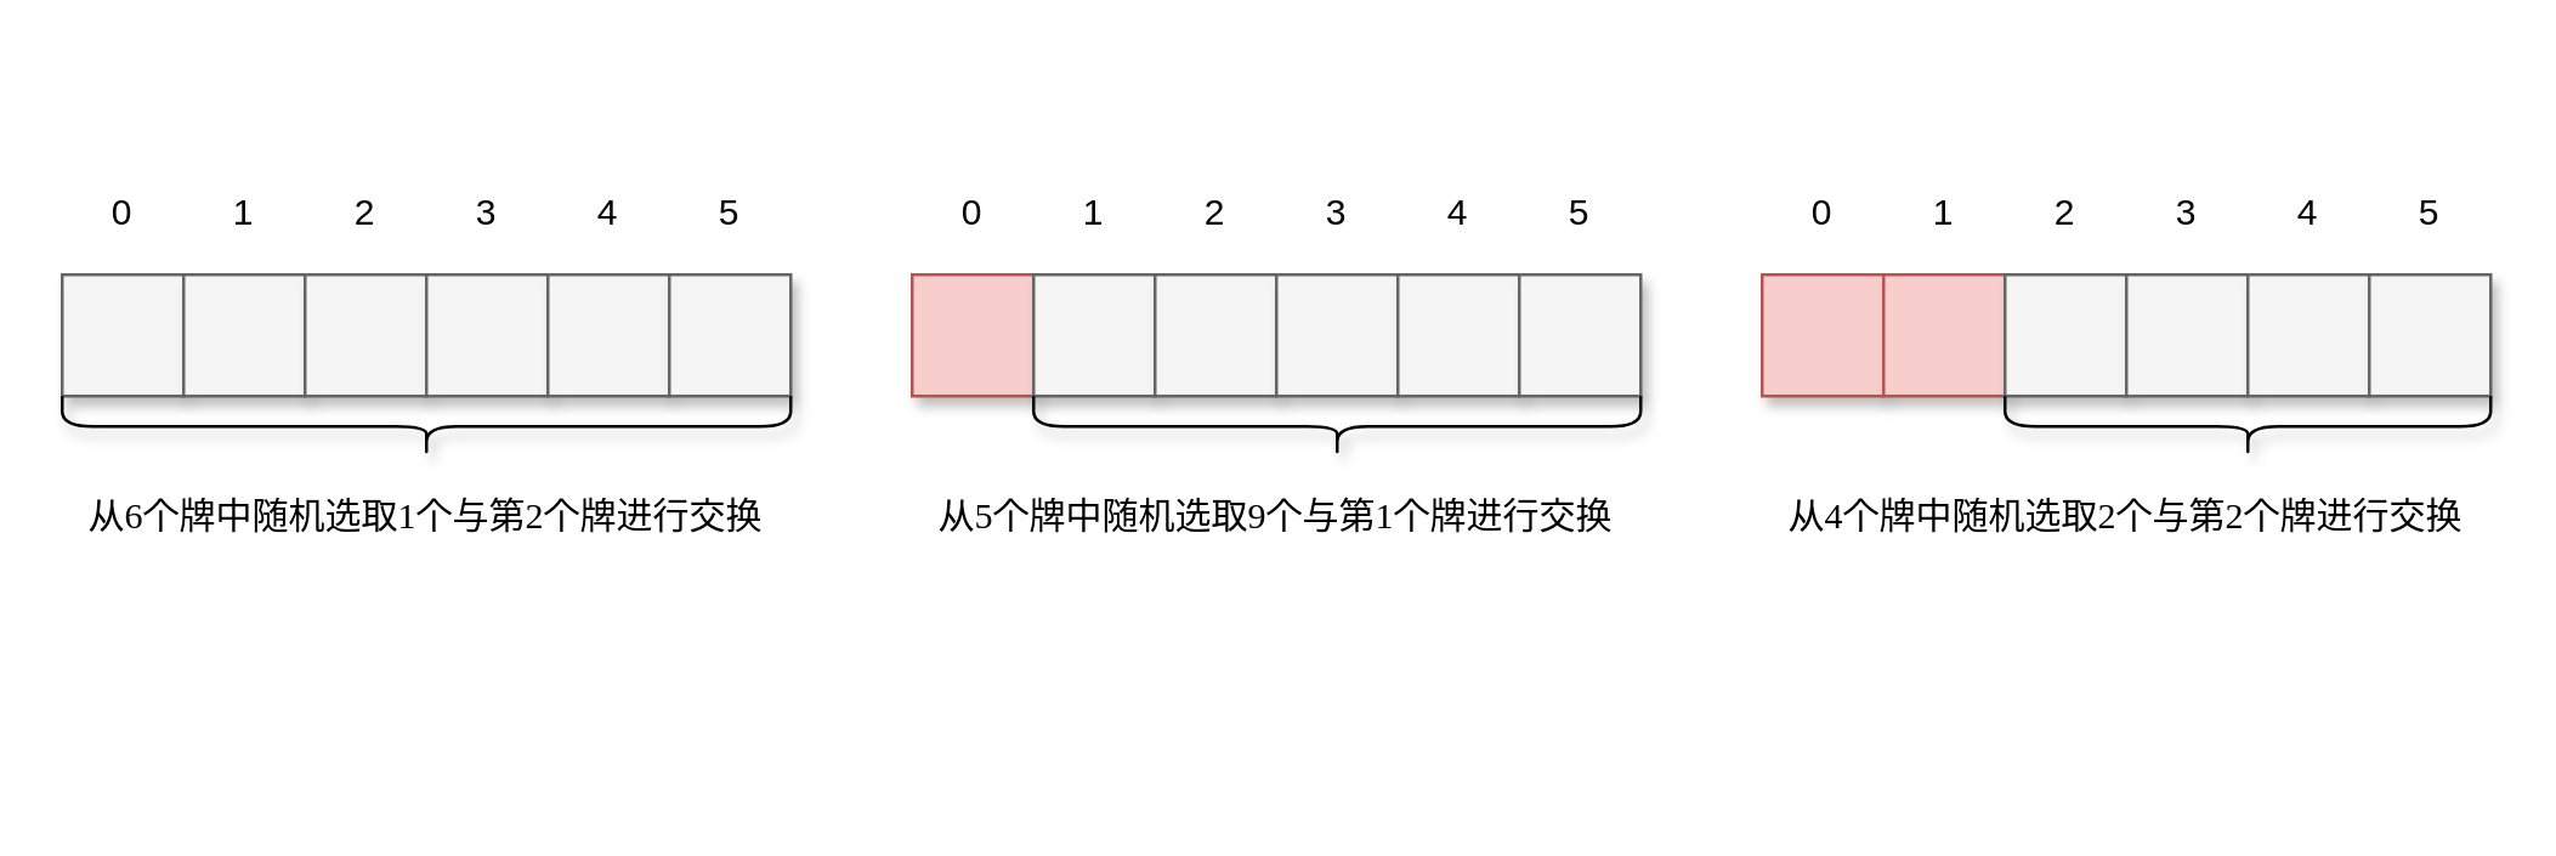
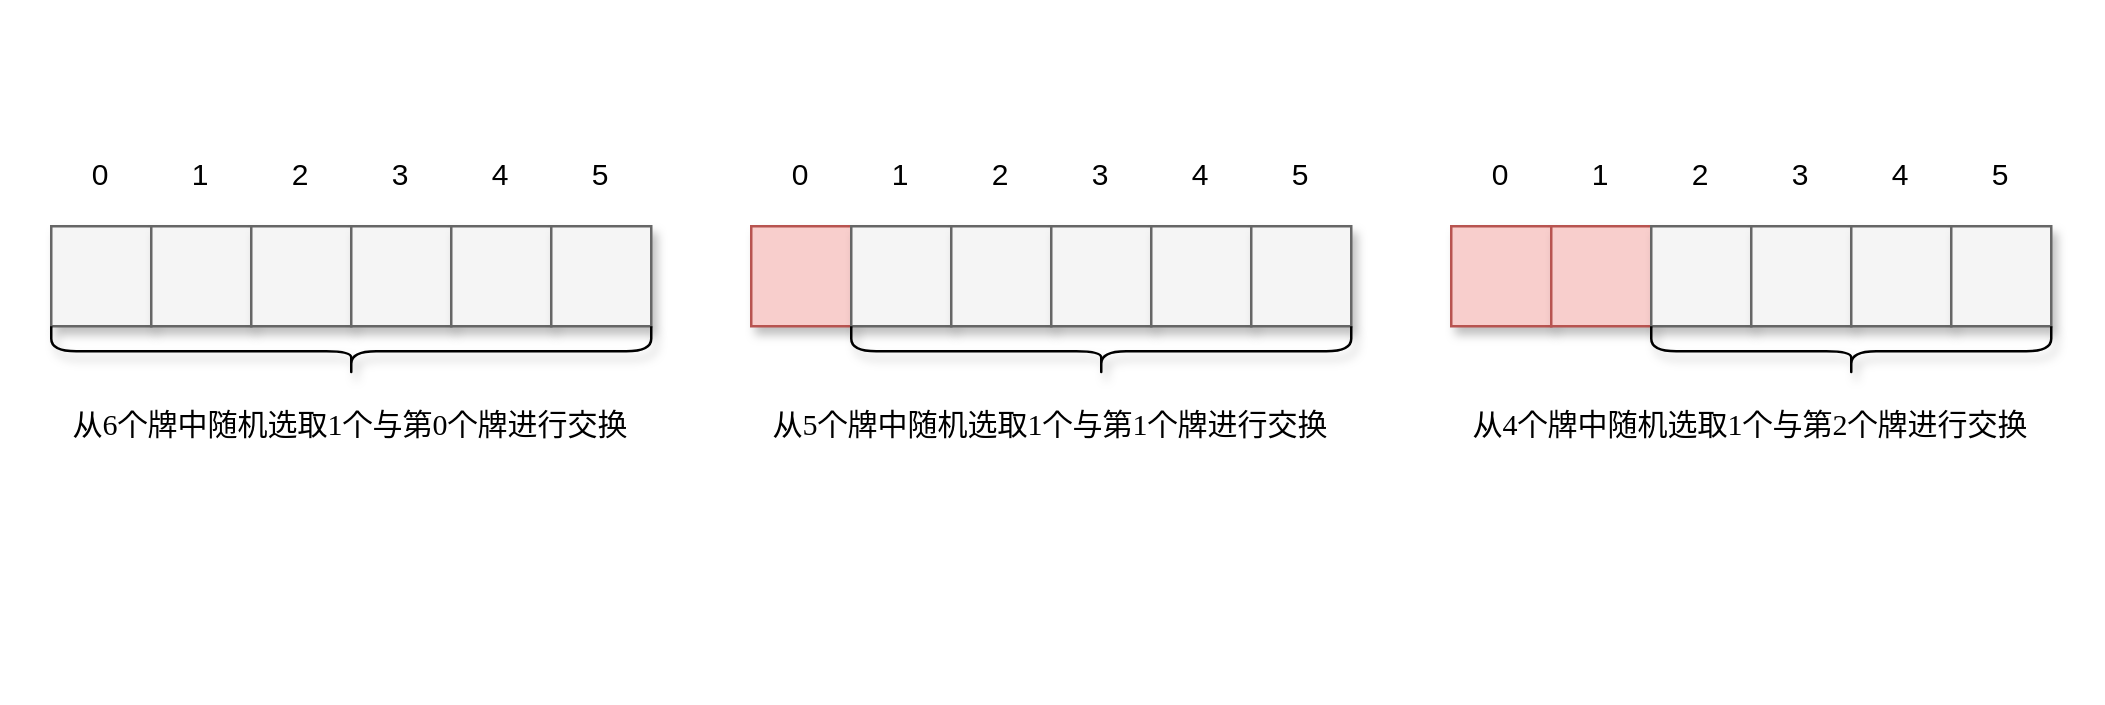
  <mxCell id="0" />
  <mxCell id="1" parent="0" />
  <mxCell id="2" value="" style="rounded=0;whiteSpace=wrap;html=1;shadow=1;fillColor=#f5f5f5;fontColor=#333333;strokeColor=#666666;" vertex="1" parent="1"><mxGeometry x="20" y="90" width="40" height="40" as="geometry" /></mxCell>
  <mxCell id="3" value="" style="rounded=0;whiteSpace=wrap;html=1;shadow=1;fillColor=#f5f5f5;fontColor=#333333;strokeColor=#666666;" vertex="1" parent="1"><mxGeometry x="60" y="90" width="40" height="40" as="geometry" /></mxCell>
  <mxCell id="4" value="0" style="text;html=1;strokeColor=none;fillColor=none;align=center;verticalAlign=middle;whiteSpace=wrap;rounded=0;shadow=1;" vertex="1" parent="1"><mxGeometry x="20" y="50" width="40" height="40" as="geometry" /></mxCell>
  <mxCell id="5" value="1" style="text;html=1;strokeColor=none;fillColor=none;align=center;verticalAlign=middle;whiteSpace=wrap;rounded=0;shadow=1;" vertex="1" parent="1"><mxGeometry x="60" y="50" width="40" height="40" as="geometry" /></mxCell>
  <mxCell id="6" value="2" style="text;html=1;strokeColor=none;fillColor=none;align=center;verticalAlign=middle;whiteSpace=wrap;rounded=0;shadow=1;" vertex="1" parent="1"><mxGeometry x="100" y="50" width="40" height="40" as="geometry" /></mxCell>
  <mxCell id="7" value="3" style="text;html=1;strokeColor=none;fillColor=none;align=center;verticalAlign=middle;whiteSpace=wrap;rounded=0;shadow=1;" vertex="1" parent="1"><mxGeometry x="140" y="50" width="40" height="40" as="geometry" /></mxCell>
  <mxCell id="8" value="" style="rounded=0;whiteSpace=wrap;html=1;shadow=1;fillColor=#f5f5f5;fontColor=#333333;strokeColor=#666666;" vertex="1" parent="1"><mxGeometry x="100" y="90" width="40" height="40" as="geometry" /></mxCell>
  <mxCell id="9" value="" style="rounded=0;whiteSpace=wrap;html=1;shadow=1;fillColor=#f5f5f5;fontColor=#333333;strokeColor=#666666;" vertex="1" parent="1"><mxGeometry x="140" y="90" width="40" height="40" as="geometry" /></mxCell>
  <mxCell id="10" value="" style="rounded=0;whiteSpace=wrap;html=1;shadow=1;fillColor=#f5f5f5;fontColor=#333333;strokeColor=#666666;" vertex="1" parent="1"><mxGeometry x="180" y="90" width="40" height="40" as="geometry" /></mxCell>
  <mxCell id="11" value="" style="rounded=0;whiteSpace=wrap;html=1;shadow=1;fillColor=#f5f5f5;fontColor=#333333;strokeColor=#666666;" vertex="1" parent="1"><mxGeometry x="220" y="90" width="40" height="40" as="geometry" /></mxCell>
  <mxCell id="12" value="" style="shape=curlyBracket;whiteSpace=wrap;html=1;rounded=1;flipH=1;shadow=1;fontFamily=Comic Sans MS;rotation=90;size=0.5;" vertex="1" parent="1"><mxGeometry x="130" y="20" width="20" height="240" as="geometry" /></mxCell>
- <mxCell id="13" value="从6个牌中随机选取1个与第2个牌进行交换" style="text;html=1;strokeColor=none;fillColor=none;align=center;verticalAlign=middle;whiteSpace=wrap;rounded=0;shadow=1;fontFamily=Comic Sans MS;" vertex="1" parent="1"><mxGeometry x="20" y="150" width="240" height="40" as="geometry" /></mxCell>
+ <mxCell id="13" value="从6个牌中随机选取1个与第0个牌进行交换" style="text;html=1;strokeColor=none;fillColor=none;align=center;verticalAlign=middle;whiteSpace=wrap;rounded=0;shadow=1;fontFamily=Comic Sans MS;" vertex="1" parent="1"><mxGeometry x="20" y="150" width="240" height="40" as="geometry" /></mxCell>
  <mxCell id="14" value="" style="rounded=0;whiteSpace=wrap;html=1;shadow=1;fillColor=#f8cecc;strokeColor=#b85450;" vertex="1" parent="1"><mxGeometry x="300" y="90" width="40" height="40" as="geometry" /></mxCell>
  <mxCell id="15" value="" style="rounded=0;whiteSpace=wrap;html=1;shadow=1;fillColor=#f5f5f5;fontColor=#333333;strokeColor=#666666;" vertex="1" parent="1"><mxGeometry x="340" y="90" width="40" height="40" as="geometry" /></mxCell>
  <mxCell id="16" value="" style="rounded=0;whiteSpace=wrap;html=1;shadow=1;fillColor=#f5f5f5;fontColor=#333333;strokeColor=#666666;" vertex="1" parent="1"><mxGeometry x="380" y="90" width="40" height="40" as="geometry" /></mxCell>
  <mxCell id="17" value="" style="rounded=0;whiteSpace=wrap;html=1;shadow=1;fillColor=#f5f5f5;fontColor=#333333;strokeColor=#666666;" vertex="1" parent="1"><mxGeometry x="420" y="90" width="40" height="40" as="geometry" /></mxCell>
  <mxCell id="18" value="" style="rounded=0;whiteSpace=wrap;html=1;shadow=1;fillColor=#f5f5f5;fontColor=#333333;strokeColor=#666666;" vertex="1" parent="1"><mxGeometry x="460" y="90" width="40" height="40" as="geometry" /></mxCell>
  <mxCell id="19" value="" style="rounded=0;whiteSpace=wrap;html=1;shadow=1;fillColor=#f5f5f5;fontColor=#333333;strokeColor=#666666;" vertex="1" parent="1"><mxGeometry x="500" y="90" width="40" height="40" as="geometry" /></mxCell>
  <mxCell id="20" value="" style="shape=curlyBracket;whiteSpace=wrap;html=1;rounded=1;flipH=1;shadow=1;fontFamily=Comic Sans MS;rotation=90;size=0.5;" vertex="1" parent="1"><mxGeometry x="430" y="40" width="20" height="200" as="geometry" /></mxCell>
- <mxCell id="21" value="从5个牌中随机选取9个与第1个牌进行交换" style="text;html=1;strokeColor=none;fillColor=none;align=center;verticalAlign=middle;whiteSpace=wrap;rounded=0;shadow=1;fontFamily=Comic Sans MS;" vertex="1" parent="1"><mxGeometry x="300" y="150" width="240" height="40" as="geometry" /></mxCell>
+ <mxCell id="21" value="从5个牌中随机选取1个与第1个牌进行交换" style="text;html=1;strokeColor=none;fillColor=none;align=center;verticalAlign=middle;whiteSpace=wrap;rounded=0;shadow=1;fontFamily=Comic Sans MS;" vertex="1" parent="1"><mxGeometry x="300" y="150" width="240" height="40" as="geometry" /></mxCell>
  <mxCell id="22" value="4" style="text;html=1;strokeColor=none;fillColor=none;align=center;verticalAlign=middle;whiteSpace=wrap;rounded=0;shadow=1;" vertex="1" parent="1"><mxGeometry x="180" y="50" width="40" height="40" as="geometry" /></mxCell>
  <mxCell id="23" value="5" style="text;html=1;strokeColor=none;fillColor=none;align=center;verticalAlign=middle;whiteSpace=wrap;rounded=0;shadow=1;" vertex="1" parent="1"><mxGeometry x="220" y="50" width="40" height="40" as="geometry" /></mxCell>
  <mxCell id="24" value="0" style="text;html=1;strokeColor=none;fillColor=none;align=center;verticalAlign=middle;whiteSpace=wrap;rounded=0;shadow=1;" vertex="1" parent="1"><mxGeometry x="300" y="50" width="40" height="40" as="geometry" /></mxCell>
  <mxCell id="25" value="1" style="text;html=1;strokeColor=none;fillColor=none;align=center;verticalAlign=middle;whiteSpace=wrap;rounded=0;shadow=1;" vertex="1" parent="1"><mxGeometry x="340" y="50" width="40" height="40" as="geometry" /></mxCell>
  <mxCell id="26" value="2" style="text;html=1;strokeColor=none;fillColor=none;align=center;verticalAlign=middle;whiteSpace=wrap;rounded=0;shadow=1;" vertex="1" parent="1"><mxGeometry x="380" y="50" width="40" height="40" as="geometry" /></mxCell>
  <mxCell id="27" value="3" style="text;html=1;strokeColor=none;fillColor=none;align=center;verticalAlign=middle;whiteSpace=wrap;rounded=0;shadow=1;" vertex="1" parent="1"><mxGeometry x="420" y="50" width="40" height="40" as="geometry" /></mxCell>
  <mxCell id="28" value="4" style="text;html=1;strokeColor=none;fillColor=none;align=center;verticalAlign=middle;whiteSpace=wrap;rounded=0;shadow=1;" vertex="1" parent="1"><mxGeometry x="460" y="50" width="40" height="40" as="geometry" /></mxCell>
  <mxCell id="29" value="5" style="text;html=1;strokeColor=none;fillColor=none;align=center;verticalAlign=middle;whiteSpace=wrap;rounded=0;shadow=1;" vertex="1" parent="1"><mxGeometry x="500" y="50" width="40" height="40" as="geometry" /></mxCell>
  <mxCell id="30" value="" style="rounded=0;whiteSpace=wrap;html=1;shadow=1;fillColor=#f8cecc;strokeColor=#b85450;" vertex="1" parent="1"><mxGeometry x="580" y="90" width="40" height="40" as="geometry" /></mxCell>
  <mxCell id="31" value="" style="rounded=0;whiteSpace=wrap;html=1;shadow=1;fillColor=#f8cecc;strokeColor=#b85450;" vertex="1" parent="1"><mxGeometry x="620" y="90" width="40" height="40" as="geometry" /></mxCell>
  <mxCell id="32" value="" style="rounded=0;whiteSpace=wrap;html=1;shadow=1;fillColor=#f5f5f5;fontColor=#333333;strokeColor=#666666;" vertex="1" parent="1"><mxGeometry x="660" y="90" width="40" height="40" as="geometry" /></mxCell>
  <mxCell id="33" value="" style="rounded=0;whiteSpace=wrap;html=1;shadow=1;fillColor=#f5f5f5;fontColor=#333333;strokeColor=#666666;" vertex="1" parent="1"><mxGeometry x="700" y="90" width="40" height="40" as="geometry" /></mxCell>
  <mxCell id="34" value="" style="rounded=0;whiteSpace=wrap;html=1;shadow=1;fillColor=#f5f5f5;fontColor=#333333;strokeColor=#666666;" vertex="1" parent="1"><mxGeometry x="740" y="90" width="40" height="40" as="geometry" /></mxCell>
  <mxCell id="35" value="" style="rounded=0;whiteSpace=wrap;html=1;shadow=1;fillColor=#f5f5f5;fontColor=#333333;strokeColor=#666666;" vertex="1" parent="1"><mxGeometry x="780" y="90" width="40" height="40" as="geometry" /></mxCell>
  <mxCell id="36" value="" style="shape=curlyBracket;whiteSpace=wrap;html=1;rounded=1;flipH=1;shadow=1;fontFamily=Comic Sans MS;rotation=90;size=0.5;" vertex="1" parent="1"><mxGeometry x="730" y="60" width="20" height="160" as="geometry" /></mxCell>
- <mxCell id="37" value="从4个牌中随机选取2个与第2个牌进行交换" style="text;html=1;strokeColor=none;fillColor=none;align=center;verticalAlign=middle;whiteSpace=wrap;rounded=0;shadow=1;fontFamily=Comic Sans MS;" vertex="1" parent="1"><mxGeometry x="580" y="150" width="240" height="40" as="geometry" /></mxCell>
+ <mxCell id="37" value="从4个牌中随机选取1个与第2个牌进行交换" style="text;html=1;strokeColor=none;fillColor=none;align=center;verticalAlign=middle;whiteSpace=wrap;rounded=0;shadow=1;fontFamily=Comic Sans MS;" vertex="1" parent="1"><mxGeometry x="580" y="150" width="240" height="40" as="geometry" /></mxCell>
  <mxCell id="38" value="0" style="text;html=1;strokeColor=none;fillColor=none;align=center;verticalAlign=middle;whiteSpace=wrap;rounded=0;shadow=1;" vertex="1" parent="1"><mxGeometry x="580" y="50" width="40" height="40" as="geometry" /></mxCell>
  <mxCell id="39" value="1" style="text;html=1;strokeColor=none;fillColor=none;align=center;verticalAlign=middle;whiteSpace=wrap;rounded=0;shadow=1;" vertex="1" parent="1"><mxGeometry x="620" y="50" width="40" height="40" as="geometry" /></mxCell>
  <mxCell id="40" value="2" style="text;html=1;strokeColor=none;fillColor=none;align=center;verticalAlign=middle;whiteSpace=wrap;rounded=0;shadow=1;" vertex="1" parent="1"><mxGeometry x="660" y="50" width="40" height="40" as="geometry" /></mxCell>
  <mxCell id="41" value="3" style="text;html=1;strokeColor=none;fillColor=none;align=center;verticalAlign=middle;whiteSpace=wrap;rounded=0;shadow=1;" vertex="1" parent="1"><mxGeometry x="700" y="50" width="40" height="40" as="geometry" /></mxCell>
  <mxCell id="42" value="4" style="text;html=1;strokeColor=none;fillColor=none;align=center;verticalAlign=middle;whiteSpace=wrap;rounded=0;shadow=1;" vertex="1" parent="1"><mxGeometry x="740" y="50" width="40" height="40" as="geometry" /></mxCell>
  <mxCell id="43" value="5" style="text;html=1;strokeColor=none;fillColor=none;align=center;verticalAlign=middle;whiteSpace=wrap;rounded=0;shadow=1;" vertex="1" parent="1"><mxGeometry x="780" y="50" width="40" height="40" as="geometry" /></mxCell>
